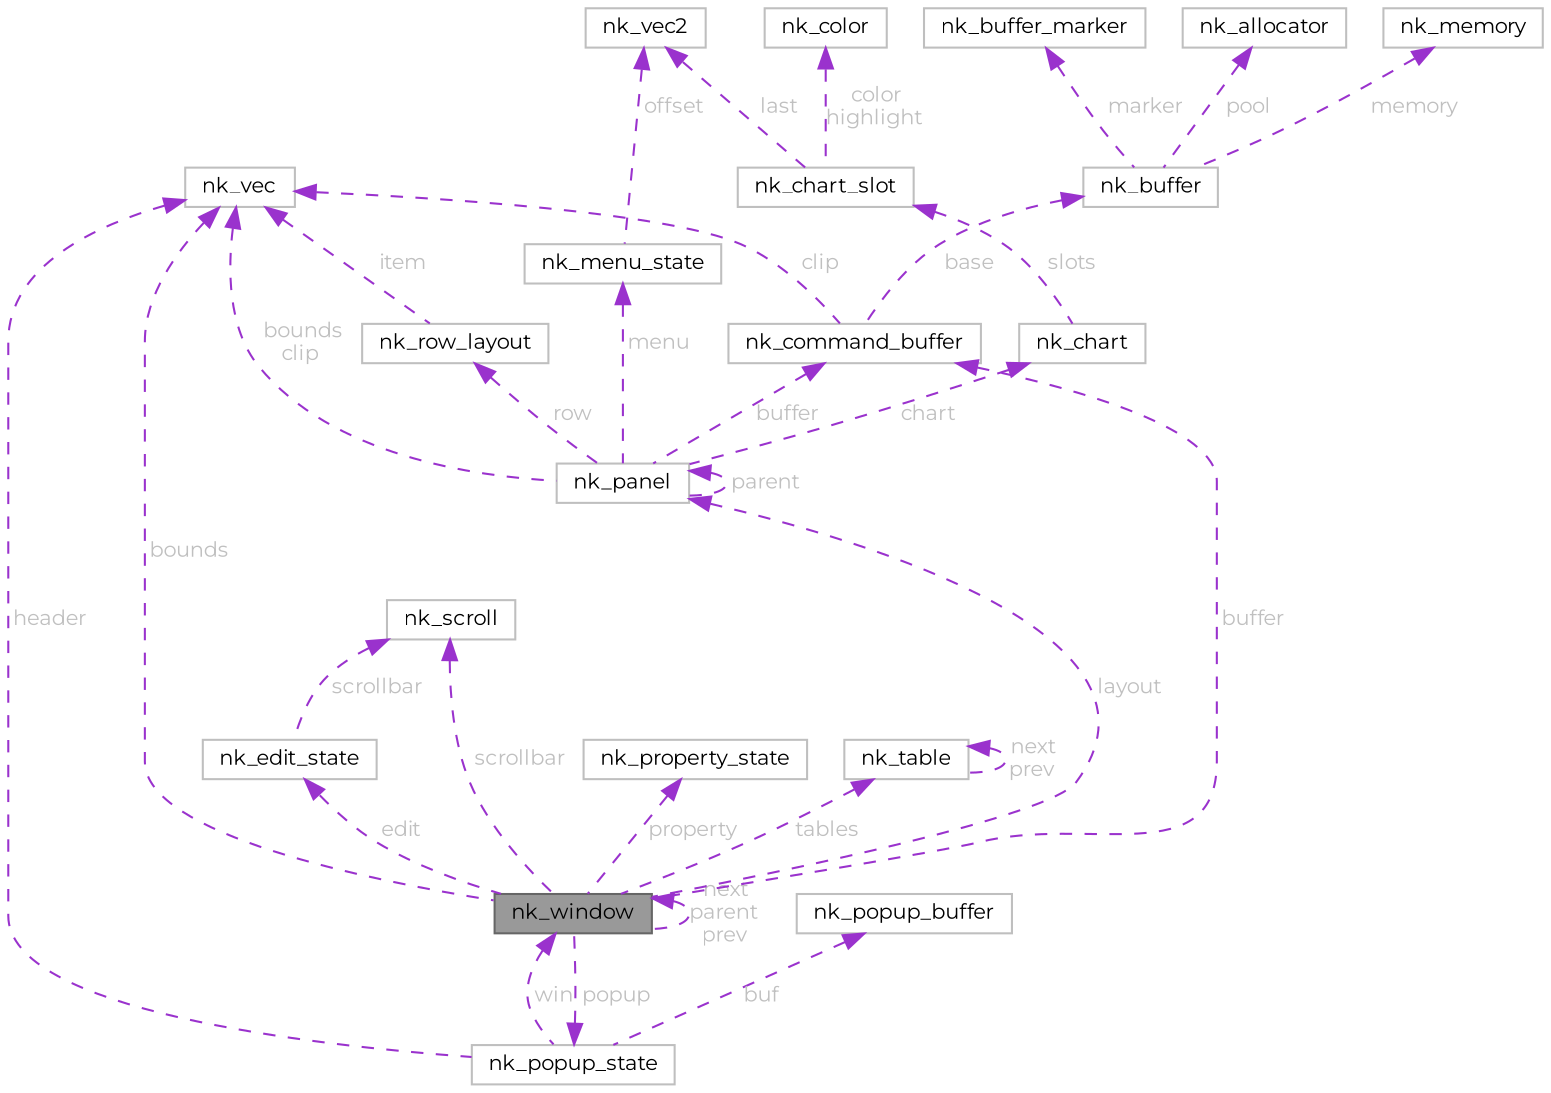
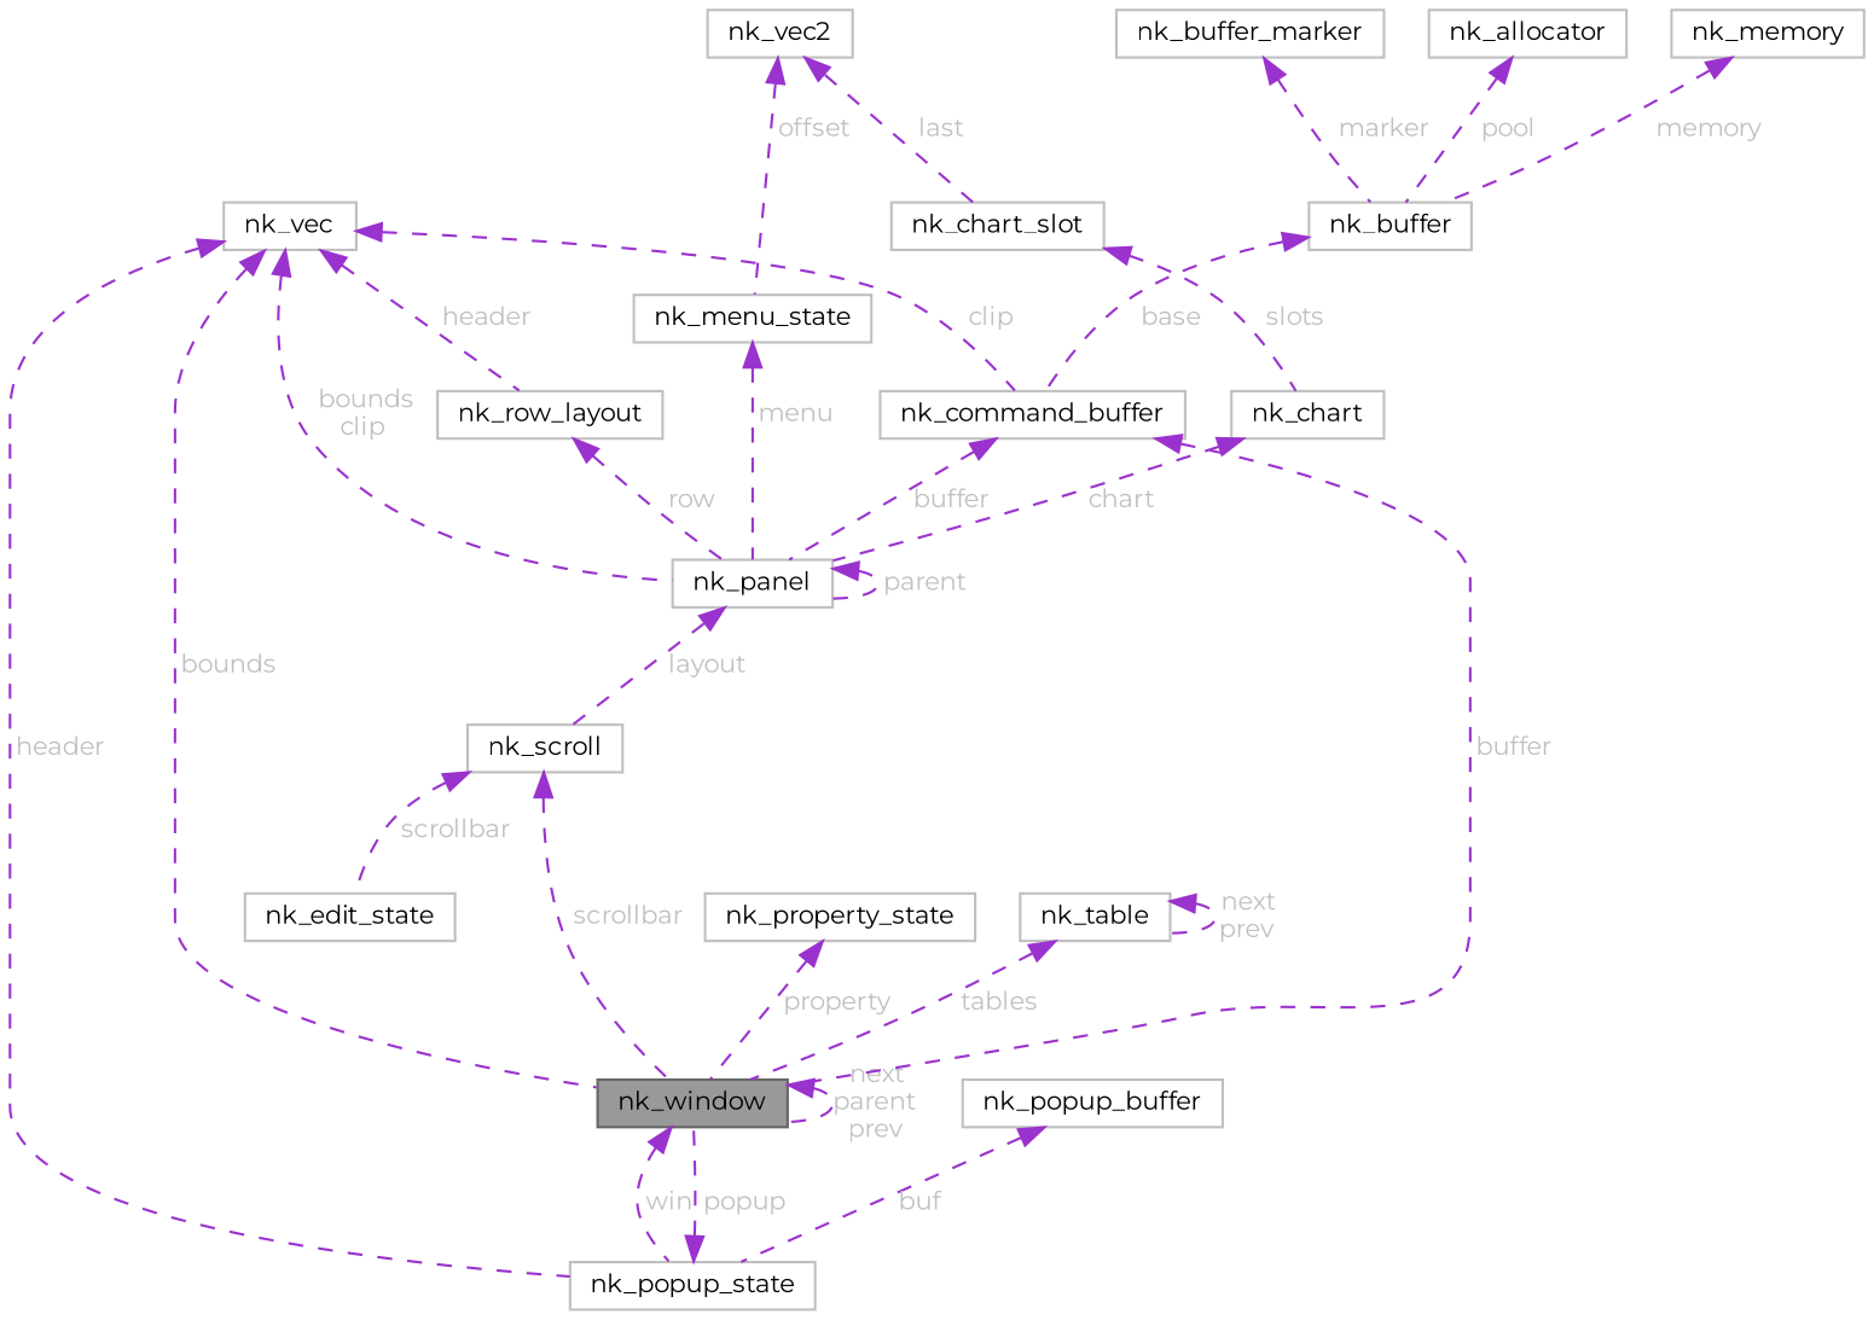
  digraph {
    fontname=Montserrat
    rankdir=TB
    node [color=grey75 fillcolor=white fontname=Montserrat fontsize=10 shape=box style=filled]
    edge [color=darkorchid3 dir=back fontcolor=grey fontname=Montserrat fontsize=10 labelfontname=Helvetica labelfontsize=10 style=dashed]
    n1 [color=gray40 fillcolor=grey60 fontcolor=black height=0.2 label=nk_window width=0.4]
    n2 [height=0.2 label=nk_popup_state width=0.4]
    n3 [height=0.2 label=nk_vec width=0.4]
    n4 [height=0.2 label=nk_command_buffer width=0.4]
    n5 [height=0.2 label=nk_panel width=0.4]
    n6 [height=0.2 label=nk_row_layout width=0.4]
    n7 [height=0.2 label=nk_scroll width=0.4]
    n8 [height=0.2 label=nk_edit_state width=0.4]
    n9 [height=0.2 label=nk_menu_state width=0.4]
    n10 [height=0.2 label=nk_buffer width=0.4]
    n11 [height=0.2 label=nk_buffer_marker width=0.4]
    n12 [height=0.2 label=nk_allocator width=0.4]
    n13 [height=0.2 label=nk_memory width=0.4]
    n14 [height=0.2 label=nk_chart width=0.4]
    n15 [height=0.2 label=nk_chart_slot width=0.4]
-   n16 [height=0.2 label=nk_color width=0.4]
    n17 [height=0.2 label=nk_vec2 width=0.4]
    n18 [height=0.2 label=nk_property_state width=0.4]
    n19 [height=0.2 label=nk_popup_buffer width=0.4]
    n20 [height=0.2 label=nk_table width=0.4]
    n1 -> n1 [label=" next\nparent\nprev"]
    n1 -> n2 [label=" win"]
    n2 -> n1 [label=" popup"]
    n3 -> n1 [label=" bounds"]
    n3 -> n2 [label=" header"]
    n3 -> n4 [label=" clip"]
    n3 -> n5 [label=" bounds\nclip"]
-   n3 -> n6 [label=" item"]
+   n3 -> n6 [label=" header"]
    n4 -> n1 [label=" buffer"]
    n4 -> n5 [label=" buffer"]
-   n5 -> n1 [label=" layout"]
+   n5 -> n7 [label=" layout"]
    n5 -> n5 [label=" parent"]
    n6 -> n5 [label=" row"]
    n7 -> n1 [label=" scrollbar"]
    n7 -> n8 [label=" scrollbar"]
-   n8 -> n1 [label=" edit"]
    n9 -> n5 [label=" menu"]
    n10 -> n4 [label=" base"]
    n11 -> n10 [label=" marker"]
    n12 -> n10 [label=" pool"]
    n13 -> n10 [label=" memory"]
    n14 -> n5 [label=" chart"]
    n15 -> n14 [label=" slots"]
-   n16 -> n15 [label=" color\nhighlight"]
    n17 -> n9 [label=" offset"]
    n17 -> n15 [label=" last"]
    n18 -> n1 [label=" property"]
    n19 -> n2 [label=" buf"]
    n20 -> n1 [label=" tables"]
    n20 -> n20 [label=" next\nprev"]
  }
